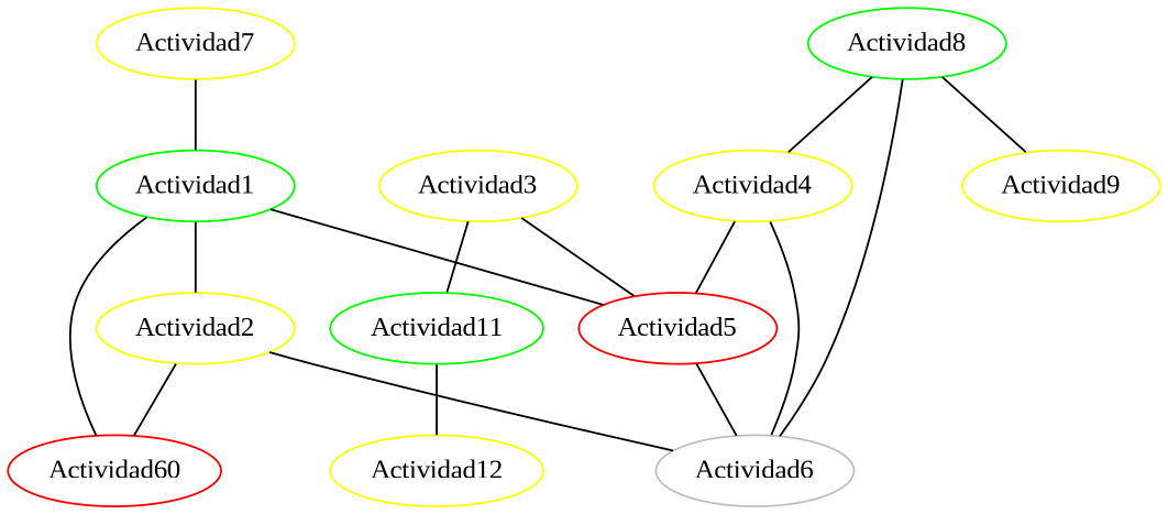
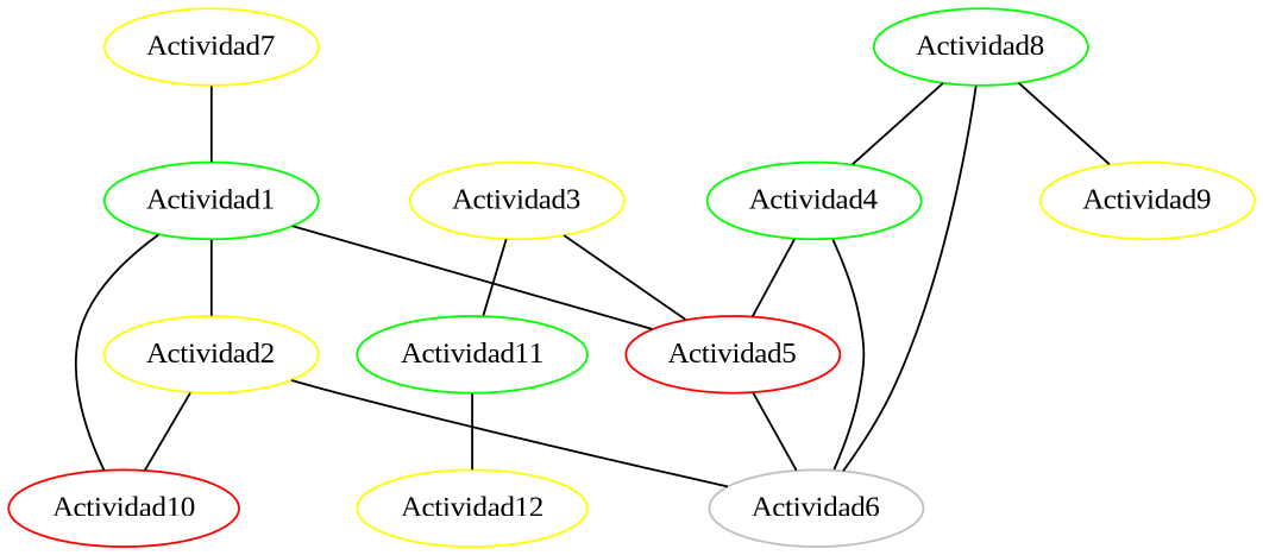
  strict graph {
    fontname="Liberation Serif"
    node [color=yellow fontname="Liberation Serif"]
    edge [fontname="Liberation Serif" style=solid]
    n1 [color=green label=Actividad1]
    n2 [label=Actividad2]
-   n3 [color=red label=Actividad60]
+   n3 [color=red label=Actividad10]
    n4 [color=red label=Actividad5]
    n5 [color=gray label=Actividad6]
    n6 [label=Actividad3]
    n7 [color=green label=Actividad11]
    n8 [label=Actividad12]
    n9 [color=green label=Actividad8]
-   n10 [label=Actividad4]
+   n10 [color=green label=Actividad4]
    n11 [label=Actividad9]
    n12 [label=Actividad7]
    n1 -- n2
    n1 -- n3
    n1 -- n4
    n2 -- n3
    n2 -- n5
    n4 -- n5
    n6 -- n4
    n6 -- n7
    n7 -- n8
    n9 -- n5
    n9 -- n10
    n9 -- n11
    n10 -- n4
    n10 -- n5
    n12 -- n1
  }
